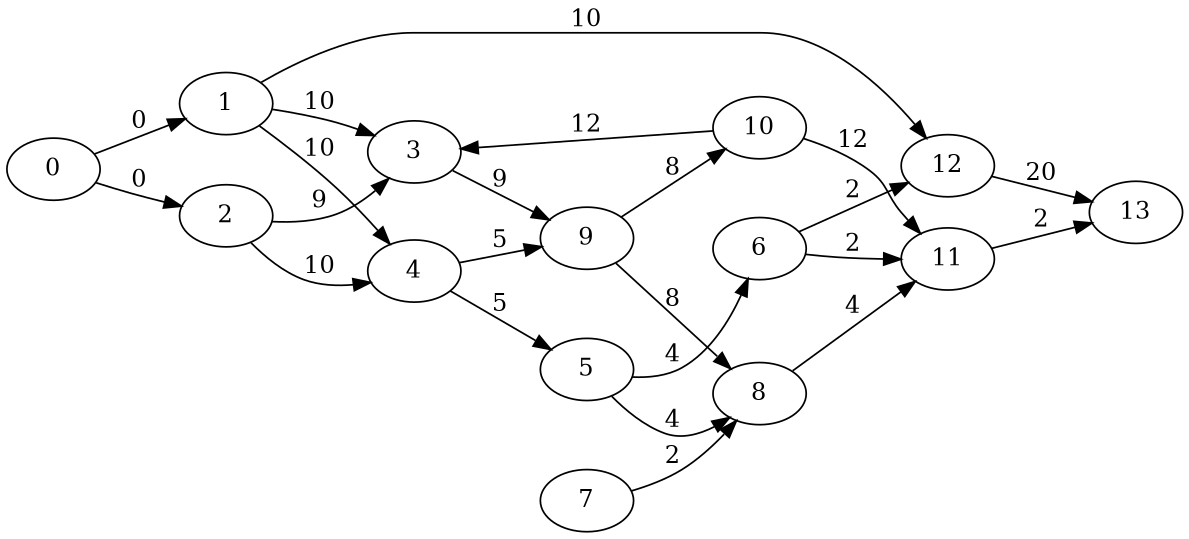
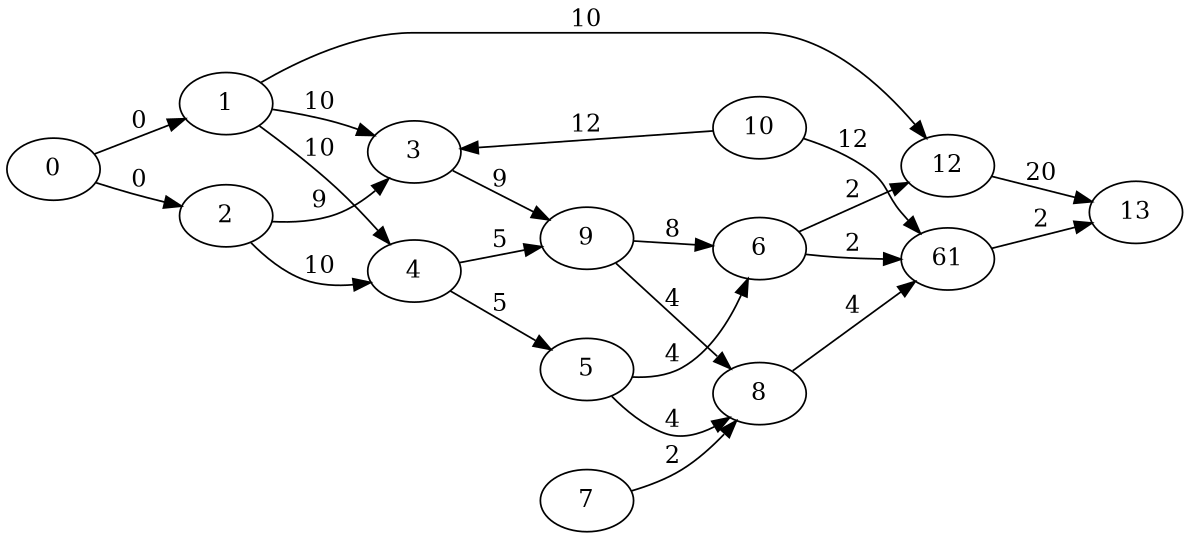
  digraph {
    rankdir=LR
    1
    3
    4
    12
    9
    5
    13
    8
    10
    6
    7
    2
-   11
+   11 [label=61]
    0
    1 -> 3 [label=10]
    1 -> 4 [label=10]
    1 -> 12 [label=10]
    3 -> 9 [label=9]
    4 -> 9 [label=5]
    4 -> 5 [label=5]
    12 -> 13 [label=20]
-   9 -> 8 [label=8]
-   9 -> 10 [label=8]
+   9 -> 8 [label=4]
+   9 -> 6 [label=8]
    5 -> 8 [label=4]
    5 -> 6 [label=4]
    8 -> 11 [label=4]
    10 -> 3 [label=12]
    10 -> 11 [label=12]
    6 -> 12 [label=2]
    6 -> 11 [label=2]
    7 -> 8 [label=2]
    2 -> 3 [label=9]
    2 -> 4 [label=10]
    11 -> 13 [label=2]
    0 -> 1 [label=0]
    0 -> 2 [label=0]
  }
